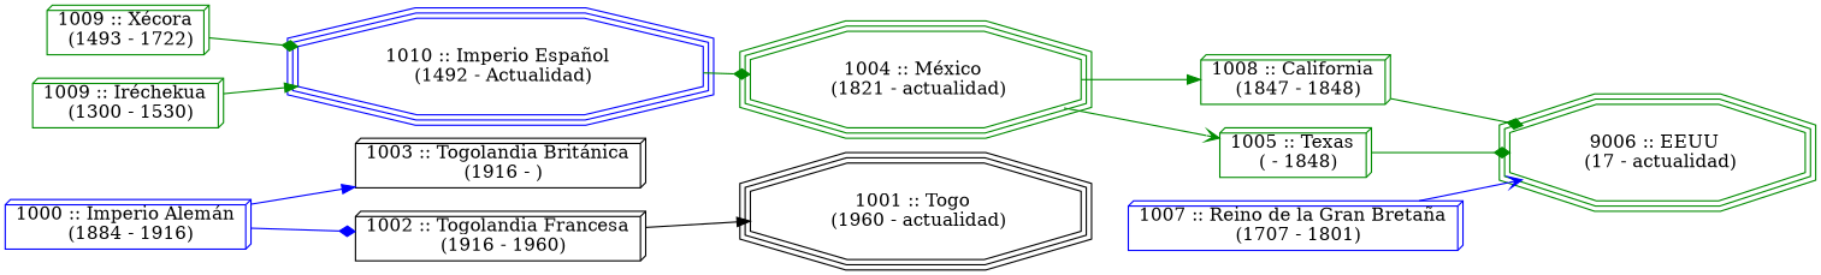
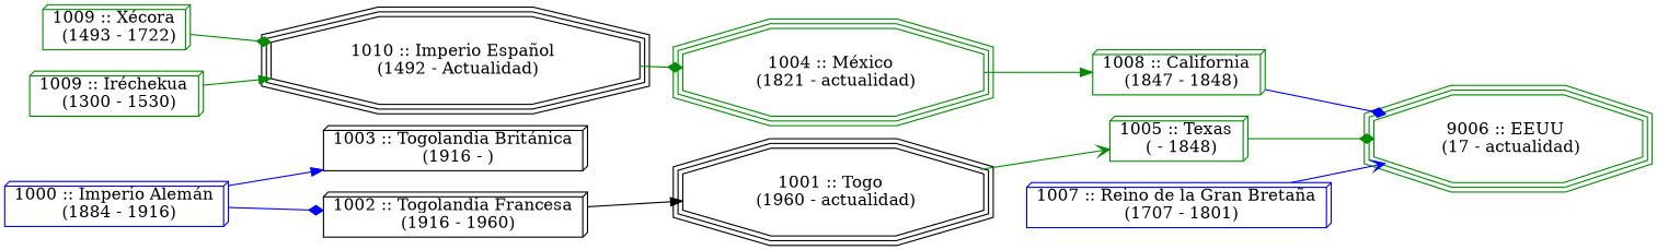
  digraph {
    rankdir=LR
    node [color=green4 shape=box3d]
    edge [arrowhead=diamond color=green4]
    n1 [label="1009 :: Xécora \n (1493 - 1722)"]
-   n2 [color=blue label="1010 :: Imperio Español \n (1492 - Actualidad)" shape=tripleoctagon]
+   n2 [color=black label="1010 :: Imperio Español \n (1492 - Actualidad)" shape=tripleoctagon]
    n3 [label="1004 :: México \n (1821 - actualidad)" shape=tripleoctagon]
    n4 [label="1008 :: California \n (1847 - 1848)"]
    n5 [label="1005 :: Texas \n ( - 1848)"]
    n6 [label="9006 :: EEUU \n (17 - actualidad)" shape=tripleoctagon]
    n7 [label="1009 :: Iréchekua \n (1300 - 1530)"]
    n8 [color=blue label="1007 :: Reino de la Gran Bretaña \n (1707 - 1801)"]
    n9 [color=black label="1003 :: Togolandia Británica \n (1916 - )"]
    n10 [color=black label="1002 :: Togolandia Francesa \n (1916 - 1960)"]
    n11 [color=black label="1001 :: Togo \n (1960 - actualidad)" shape=tripleoctagon]
    n12 [color=blue label="1000 :: Imperio Alemán \n (1884 - 1916)"]
    n1 -> n2
    n2 -> n3
    n3 -> n4 [arrowhead=normal]
-   n3 -> n5 [arrowhead=vee]
-   n4 -> n6
+   n11 -> n5 [arrowhead=vee]
+   n4 -> n6 [color=blue]
    n5 -> n6
    n7 -> n2 [arrowhead=normal]
    n8 -> n6 [arrowhead=vee color=blue]
    n10 -> n11 [arrowhead=normal color=black]
    n12 -> n9 [arrowhead=normal color=blue]
    n12 -> n10 [color=blue]
  }
